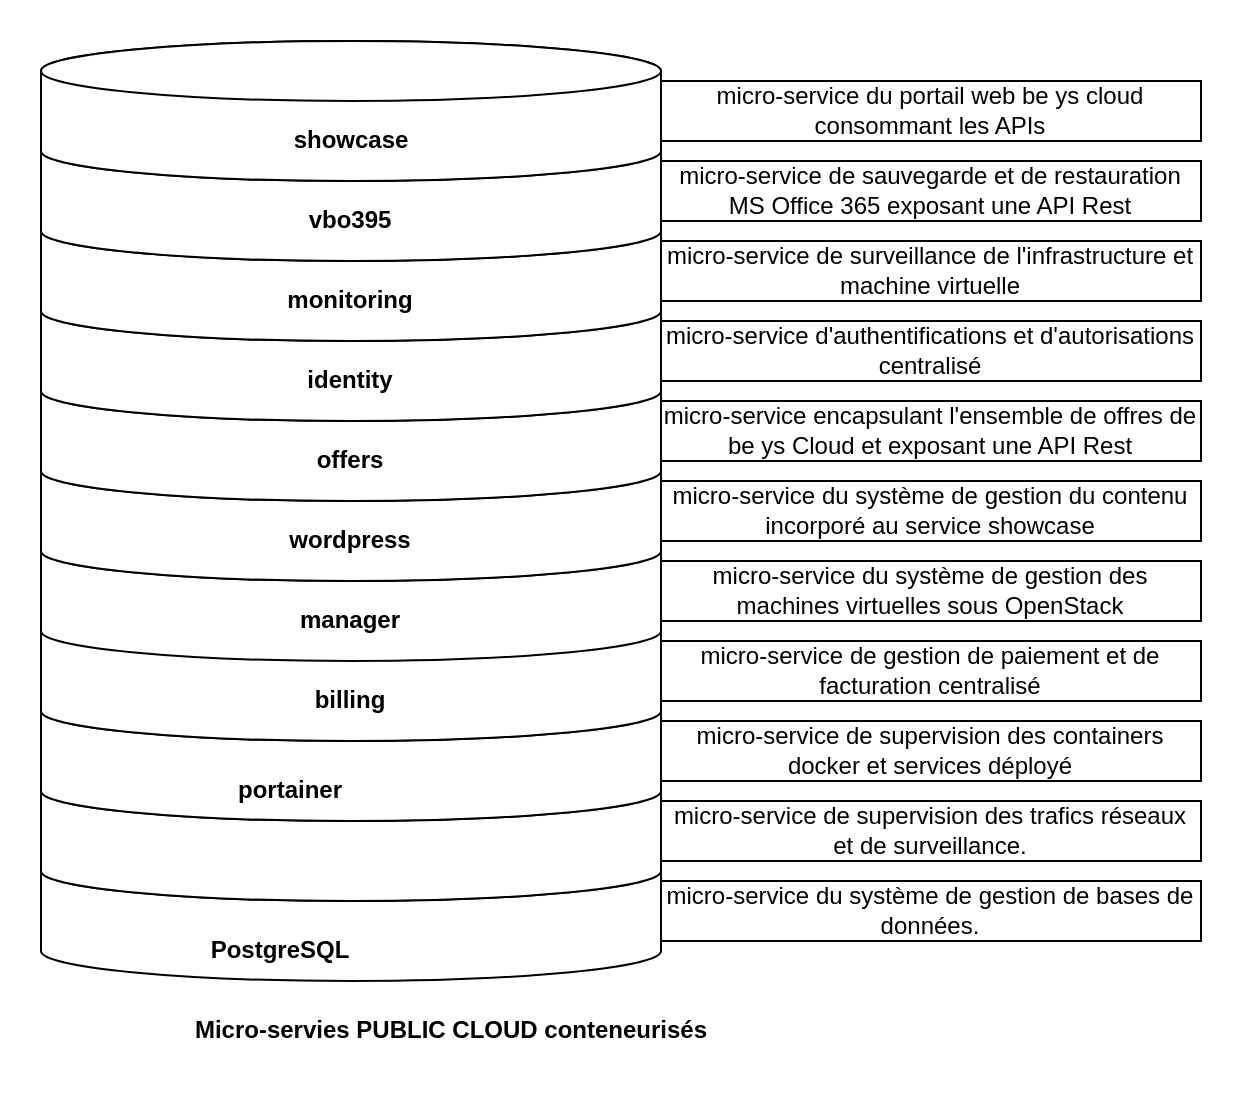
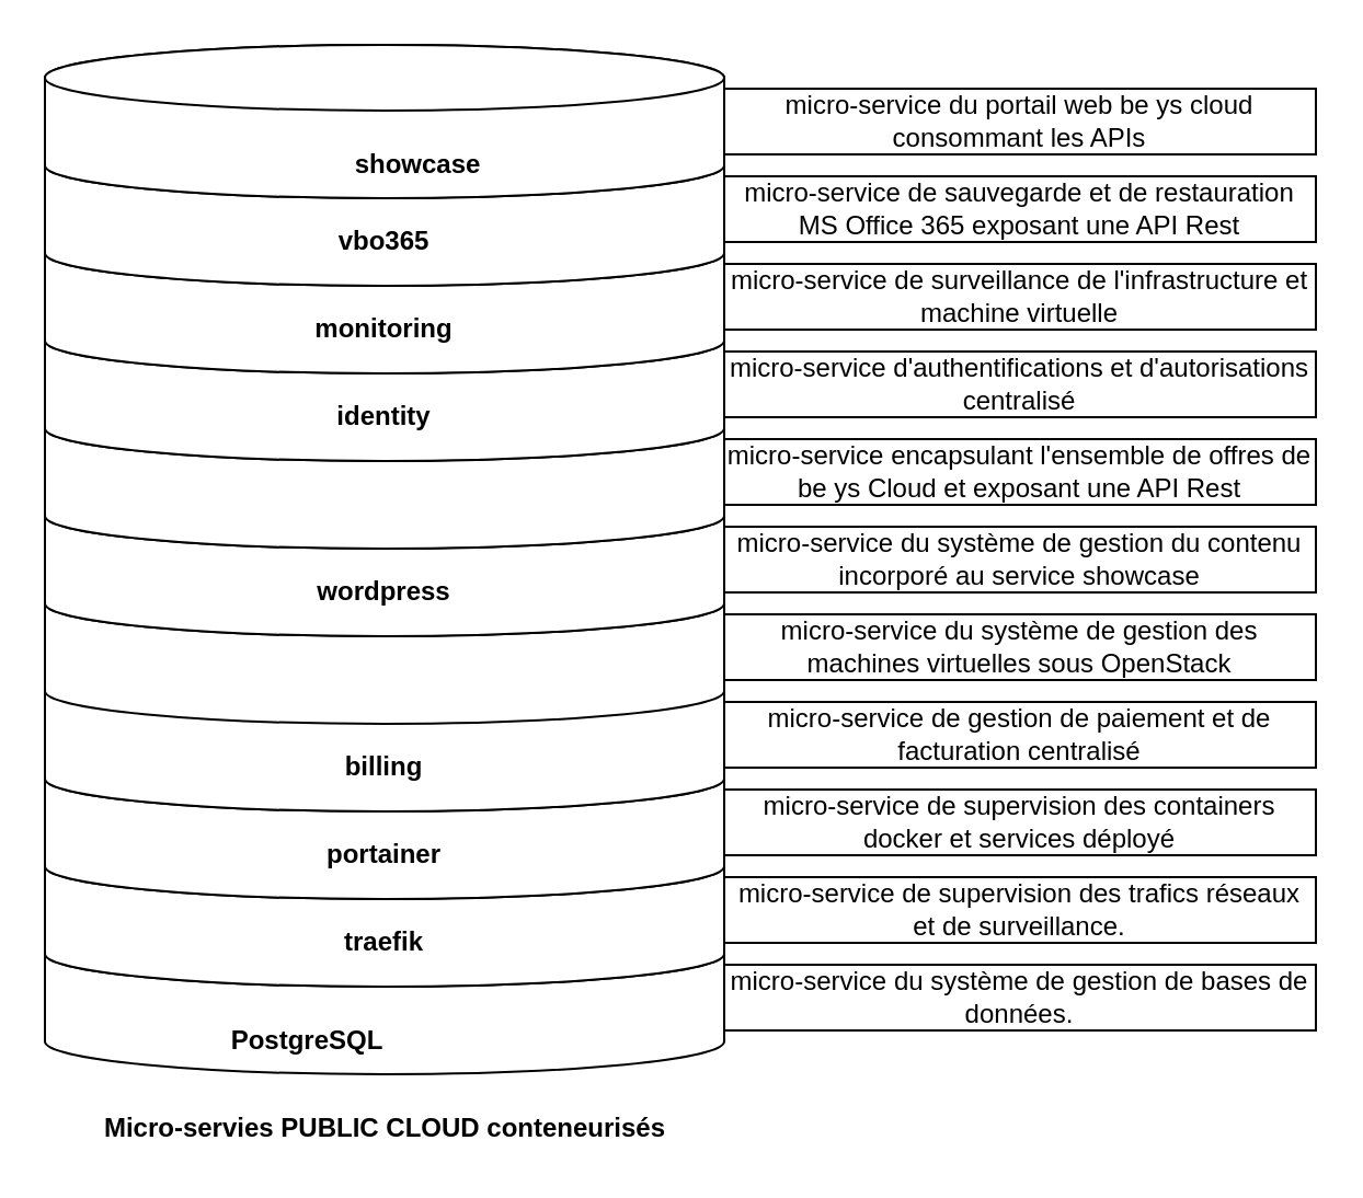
  <mxCell id="0" />
  <mxCell id="1" parent="0" />
  <mxCell id="2" value="" style="shape=cylinder3;whiteSpace=wrap;html=1;boundedLbl=1;backgroundOutline=1;size=15;" vertex="1" parent="1"><mxGeometry x="20" y="420" width="310" height="70" as="geometry" /></mxCell>
  <mxCell id="3" value="" style="shape=cylinder3;whiteSpace=wrap;html=1;boundedLbl=1;backgroundOutline=1;size=15;" vertex="1" parent="1"><mxGeometry x="20" y="380" width="310" height="70" as="geometry" /></mxCell>
  <mxCell id="4" value="" style="shape=cylinder3;whiteSpace=wrap;html=1;boundedLbl=1;backgroundOutline=1;size=15;" vertex="1" parent="1"><mxGeometry x="20" y="340" width="310" height="70" as="geometry" /></mxCell>
  <mxCell id="5" value="" style="shape=cylinder3;whiteSpace=wrap;html=1;boundedLbl=1;backgroundOutline=1;size=15;" vertex="1" parent="1"><mxGeometry x="20" y="20" width="310" height="350" as="geometry" /></mxCell>
  <mxCell id="6" value="" style="shape=cylinder3;whiteSpace=wrap;html=1;boundedLbl=1;backgroundOutline=1;size=15;" vertex="1" parent="1"><mxGeometry x="20" y="260" width="310" height="70" as="geometry" /></mxCell>
  <mxCell id="7" value="" style="shape=cylinder3;whiteSpace=wrap;html=1;boundedLbl=1;backgroundOutline=1;size=15;" vertex="1" parent="1"><mxGeometry x="20" y="220" width="310" height="70" as="geometry" /></mxCell>
  <mxCell id="8" value="" style="shape=cylinder3;whiteSpace=wrap;html=1;boundedLbl=1;backgroundOutline=1;size=15;" vertex="1" parent="1"><mxGeometry x="20" y="180" width="310" height="70" as="geometry" /></mxCell>
  <mxCell id="9" value="" style="shape=cylinder3;whiteSpace=wrap;html=1;boundedLbl=1;backgroundOutline=1;size=15;" vertex="1" parent="1"><mxGeometry x="20" y="140" width="310" height="70" as="geometry" /></mxCell>
  <mxCell id="10" value="" style="shape=cylinder3;whiteSpace=wrap;html=1;boundedLbl=1;backgroundOutline=1;size=15;" vertex="1" parent="1"><mxGeometry x="20" y="100" width="310" height="70" as="geometry" /></mxCell>
  <mxCell id="11" value="" style="shape=cylinder3;whiteSpace=wrap;html=1;boundedLbl=1;backgroundOutline=1;size=15;" vertex="1" parent="1"><mxGeometry x="20" y="60" width="310" height="70" as="geometry" /></mxCell>
  <mxCell id="12" value="" style="shape=cylinder3;whiteSpace=wrap;html=1;boundedLbl=1;backgroundOutline=1;size=15;" vertex="1" parent="1"><mxGeometry x="20" y="20" width="310" height="70" as="geometry" /></mxCell>
- <mxCell id="13" value="showcase" style="text;html=1;align=center;verticalAlign=middle;resizable=0;points=[];autosize=1;strokeColor=none;fontStyle=1" vertex="1" parent="1"><mxGeometry x="140" y="60" width="70" height="20" as="geometry" /></mxCell>
- <mxCell id="14" value="vbo395" style="text;html=1;strokeColor=none;fillColor=none;align=center;verticalAlign=middle;whiteSpace=wrap;rounded=0;fontStyle=1" vertex="1" parent="1"><mxGeometry x="155" y="100" width="40" height="20" as="geometry" /></mxCell>
- <mxCell id="15" value="&lt;b&gt;Micro-servies&amp;nbsp;PUBLIC CLOUD conteneurisés&lt;/b&gt;" style="text;html=1;strokeColor=none;fillColor=none;align=center;verticalAlign=middle;whiteSpace=wrap;rounded=0;" vertex="1" parent="1"><mxGeometry x="87.5" y="505" width="275" height="20" as="geometry" /></mxCell>
+ <mxCell id="13" value="showcase" style="text;html=1;align=center;verticalAlign=middle;resizable=0;points=[];autosize=1;strokeColor=none;fontStyle=1" vertex="1" parent="1"><mxGeometry x="155" y="65" width="70" height="20" as="geometry" /></mxCell>
+ <mxCell id="14" value="vbo365" style="text;html=1;strokeColor=none;fillColor=none;align=center;verticalAlign=middle;whiteSpace=wrap;rounded=0;fontStyle=1" vertex="1" parent="1"><mxGeometry x="155" y="100" width="40" height="20" as="geometry" /></mxCell>
+ <mxCell id="15" value="&lt;b&gt;Micro-servies&amp;nbsp;PUBLIC CLOUD conteneurisés&lt;/b&gt;" style="text;html=1;strokeColor=none;fillColor=none;align=center;verticalAlign=middle;whiteSpace=wrap;rounded=0;" vertex="1" parent="1"><mxGeometry x="37.5" y="505" width="275" height="20" as="geometry" /></mxCell>
  <mxCell id="16" value="&lt;b&gt;monitoring&lt;/b&gt;" style="text;html=1;strokeColor=none;fillColor=none;align=center;verticalAlign=middle;whiteSpace=wrap;rounded=0;" vertex="1" parent="1"><mxGeometry x="155" y="140" width="40" height="20" as="geometry" /></mxCell>
  <mxCell id="17" value="&lt;b&gt;identity&lt;/b&gt;" style="text;html=1;strokeColor=none;fillColor=none;align=center;verticalAlign=middle;whiteSpace=wrap;rounded=0;" vertex="1" parent="1"><mxGeometry x="155" y="180" width="40" height="20" as="geometry" /></mxCell>
- <mxCell id="18" value="&lt;b&gt;offers&lt;/b&gt;" style="text;html=1;strokeColor=none;fillColor=none;align=center;verticalAlign=middle;whiteSpace=wrap;rounded=0;" vertex="1" parent="1"><mxGeometry x="155" y="220" width="40" height="20" as="geometry" /></mxCell>
  <mxCell id="19" value="&lt;b&gt;wordpress&lt;/b&gt;" style="text;html=1;strokeColor=none;fillColor=none;align=center;verticalAlign=middle;whiteSpace=wrap;rounded=0;" vertex="1" parent="1"><mxGeometry x="155" y="260" width="40" height="20" as="geometry" /></mxCell>
- <mxCell id="20" value="&lt;b&gt;manager&lt;/b&gt;" style="text;html=1;strokeColor=none;fillColor=none;align=center;verticalAlign=middle;whiteSpace=wrap;rounded=0;" vertex="1" parent="1"><mxGeometry x="155" y="300" width="40" height="20" as="geometry" /></mxCell>
  <mxCell id="21" value="&lt;b&gt;billing&lt;/b&gt;" style="text;html=1;strokeColor=none;fillColor=none;align=center;verticalAlign=middle;whiteSpace=wrap;rounded=0;" vertex="1" parent="1"><mxGeometry x="155" y="340" width="40" height="20" as="geometry" /></mxCell>
  <mxCell id="22" value="micro-service du portail web be ys cloud consommant les APIs" style="rounded=0;whiteSpace=wrap;html=1;" vertex="1" parent="1"><mxGeometry x="330" y="40" width="270" height="30" as="geometry" /></mxCell>
  <mxCell id="23" value="micro-service de sauvegarde et de restauration MS Office 365 exposant une API Rest" style="rounded=0;whiteSpace=wrap;html=1;" vertex="1" parent="1"><mxGeometry x="330" y="80" width="270" height="30" as="geometry" /></mxCell>
  <mxCell id="24" value="micro-service de surveillance de l'infrastructure et machine virtuelle" style="rounded=0;whiteSpace=wrap;html=1;" vertex="1" parent="1"><mxGeometry x="330" y="120" width="270" height="30" as="geometry" /></mxCell>
  <mxCell id="25" value="micro-service d'authentifications et d'autorisations centralisé" style="rounded=0;whiteSpace=wrap;html=1;" vertex="1" parent="1"><mxGeometry x="330" y="160" width="270" height="30" as="geometry" /></mxCell>
  <mxCell id="26" value="micro-service encapsulant l'ensemble de offres de be ys Cloud et exposant une API Rest" style="rounded=0;whiteSpace=wrap;html=1;" vertex="1" parent="1"><mxGeometry x="330" y="200" width="270" height="30" as="geometry" /></mxCell>
  <mxCell id="27" value="micro-service du système de gestion du contenu incorporé au service showcase" style="rounded=0;whiteSpace=wrap;html=1;" vertex="1" parent="1"><mxGeometry x="330" y="240" width="270" height="30" as="geometry" /></mxCell>
  <mxCell id="28" value="micro-service du système de gestion des machines virtuelles sous OpenStack" style="rounded=0;whiteSpace=wrap;html=1;" vertex="1" parent="1"><mxGeometry x="330" y="280" width="270" height="30" as="geometry" /></mxCell>
  <mxCell id="29" value="micro-service de gestion de paiement et de facturation centralisé" style="rounded=0;whiteSpace=wrap;html=1;" vertex="1" parent="1"><mxGeometry x="330" y="320" width="270" height="30" as="geometry" /></mxCell>
- <mxCell id="30" value="portainer" style="text;html=1;strokeColor=none;fillColor=none;align=center;verticalAlign=middle;whiteSpace=wrap;rounded=0;fontStyle=1" vertex="1" parent="1"><mxGeometry x="125" y="385" width="40" height="20" as="geometry" /></mxCell>
+ <mxCell id="30" value="portainer" style="text;html=1;strokeColor=none;fillColor=none;align=center;verticalAlign=middle;whiteSpace=wrap;rounded=0;fontStyle=1" vertex="1" parent="1"><mxGeometry x="155" y="380" width="40" height="20" as="geometry" /></mxCell>
  <mxCell id="31" value="micro-service de supervision des containers docker et services déployé" style="rounded=0;whiteSpace=wrap;html=1;" vertex="1" parent="1"><mxGeometry x="330" y="360" width="270" height="30" as="geometry" /></mxCell>
+ <mxCell id="32" value="traefik" style="text;html=1;strokeColor=none;fillColor=none;align=center;verticalAlign=middle;whiteSpace=wrap;rounded=0;fontStyle=1" vertex="1" parent="1"><mxGeometry x="155" y="420" width="40" height="20" as="geometry" /></mxCell>
  <mxCell id="33" value="micro-service de supervision des trafics réseaux et de surveillance." style="rounded=0;whiteSpace=wrap;html=1;" vertex="1" parent="1"><mxGeometry x="330" y="400" width="270" height="30" as="geometry" /></mxCell>
  <mxCell id="34" value="micro-service du système de gestion de bases de données." style="rounded=0;whiteSpace=wrap;html=1;" vertex="1" parent="1"><mxGeometry x="330" y="440" width="270" height="30" as="geometry" /></mxCell>
  <mxCell id="35" value="PostgreSQL" style="text;html=1;strokeColor=none;fillColor=none;align=center;verticalAlign=middle;whiteSpace=wrap;rounded=0;fontStyle=1" vertex="1" parent="1"><mxGeometry x="120" y="465" width="40" height="20" as="geometry" /></mxCell>
